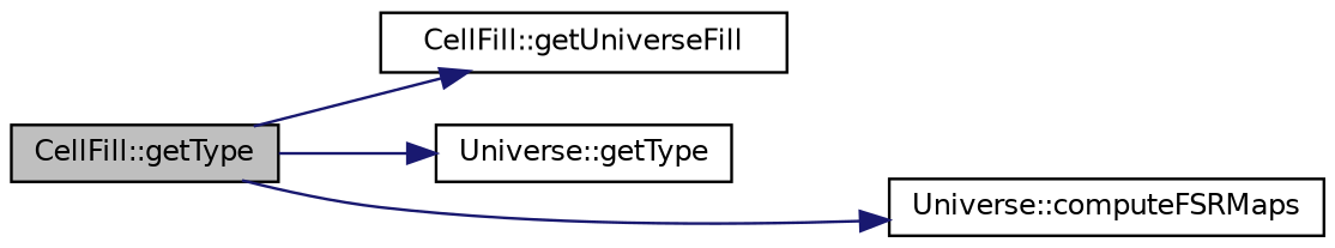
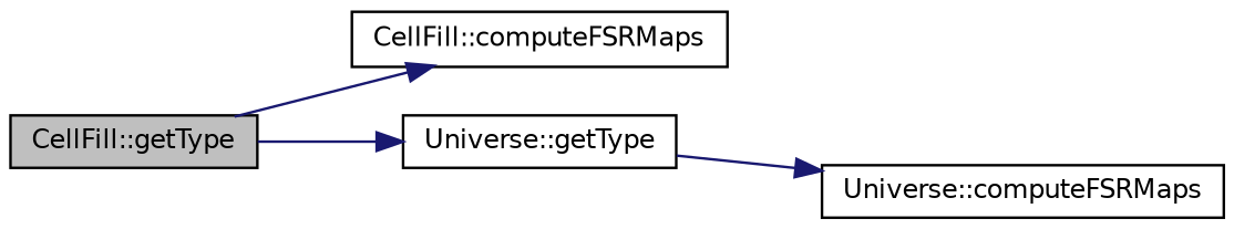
  digraph {
    rankdir=LR
    node [color=black fillcolor=white fontname=Helvetica fontsize=10 shape=record style=filled]
    edge [color=midnightblue fontname=Helvetica fontsize=10 labelfontname=Helvetica labelfontsize=10 style=solid]
    n1 [fillcolor=grey75 fontcolor=black height=0.2 label="CellFill::getType" width=0.4]
-   n2 [height=0.2 label="CellFill::getUniverseFill" width=0.4]
+   n2 [height=0.2 label="CellFill::computeFSRMaps" width=0.4]
    n3 [height=0.2 label="Universe::getType" width=0.4]
    n4 [height=0.2 label="Universe::computeFSRMaps" width=0.4]
    n1 -> n2
    n1 -> n3
-   n1 -> n4
+   n3 -> n4
  }
